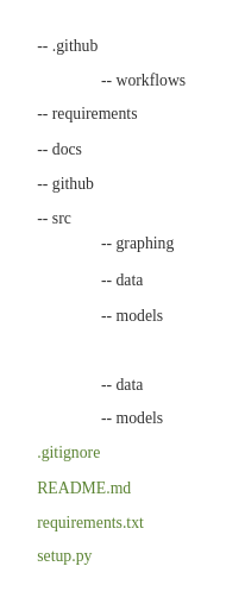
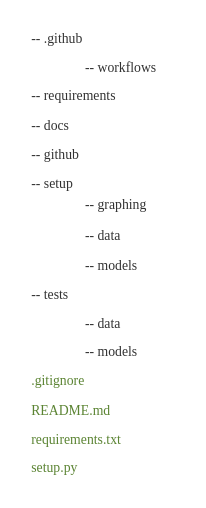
  <mxCell id="0" />
  <mxCell id="1" parent="0" />
- <mxCell id="2" value="-- src" style="text;html=1;strokeColor=none;fillColor=none;align=left;verticalAlign=middle;whiteSpace=wrap;rounded=0;fontFamily=Comic Sans MS;fontSize=11;spacing=0;spacingBottom=1;spacingLeft=5;fontColor=#000000;textOpacity=80;" parent="1" vertex="1"><mxGeometry x="20" y="136" width="80" height="20" as="geometry" /></mxCell>
+ <mxCell id="2" value="-- setup" style="text;html=1;strokeColor=none;fillColor=none;align=left;verticalAlign=middle;whiteSpace=wrap;rounded=0;fontFamily=Comic Sans MS;fontSize=11;spacing=0;spacingBottom=1;spacingLeft=5;fontColor=#000000;textOpacity=80;" parent="1" vertex="1"><mxGeometry x="20" y="136" width="80" height="20" as="geometry" /></mxCell>
+ <mxCell id="3" value="-- tests" style="text;html=1;strokeColor=none;fillColor=none;align=left;verticalAlign=middle;whiteSpace=wrap;rounded=0;fontFamily=Comic Sans MS;fontSize=11;spacing=0;spacingBottom=1;spacingLeft=5;fontColor=#000000;textOpacity=80;" parent="1" vertex="1"><mxGeometry x="20" y="225" width="80" height="20" as="geometry" /></mxCell>
  <mxCell id="4" value="-- requirements" style="text;html=1;strokeColor=none;fillColor=none;align=left;verticalAlign=middle;whiteSpace=wrap;rounded=0;fontFamily=Comic Sans MS;fontSize=11;spacing=0;spacingBottom=1;spacingLeft=5;fontColor=#000000;textOpacity=80;" parent="1" vertex="1"><mxGeometry x="20" y="66" width="100" height="20" as="geometry" /></mxCell>
  <mxCell id="5" value="-- .github" style="text;html=1;strokeColor=none;fillColor=none;align=left;verticalAlign=middle;whiteSpace=wrap;rounded=0;fontFamily=Comic Sans MS;fontSize=11;spacing=0;spacingBottom=1;rotation=0;spacingLeft=5;fontColor=#000000;textOpacity=80;" parent="1" vertex="1"><mxGeometry x="20" y="20" width="80" height="20" as="geometry" /></mxCell>
  <mxCell id="6" value="-- workflows" style="text;html=1;strokeColor=none;fillColor=none;align=left;verticalAlign=middle;whiteSpace=wrap;rounded=0;fontFamily=Comic Sans MS;fontSize=11;spacing=0;spacingBottom=1;rotation=0;spacingLeft=5;fontColor=#000000;textOpacity=80;" parent="1" vertex="1"><mxGeometry x="63" y="43" width="80" height="20" as="geometry" /></mxCell>
  <mxCell id="7" value="-- docs" style="text;html=1;strokeColor=none;fillColor=none;align=left;verticalAlign=middle;whiteSpace=wrap;rounded=0;fontFamily=Comic Sans MS;fontSize=11;spacing=0;spacingBottom=1;rotation=0;spacingLeft=5;fontColor=#000000;textOpacity=80;" parent="1" vertex="1"><mxGeometry x="20" y="90" width="80" height="20" as="geometry" /></mxCell>
  <mxCell id="8" value="-- github" style="text;html=1;strokeColor=none;fillColor=none;align=left;verticalAlign=middle;whiteSpace=wrap;rounded=0;fontFamily=Comic Sans MS;fontSize=11;spacing=0;spacingBottom=1;spacingLeft=5;fontColor=#000000;textOpacity=80;" parent="1" vertex="1"><mxGeometry x="20" y="113" width="80" height="20" as="geometry" /></mxCell>
  <mxCell id="9" value=".gitignore" style="text;html=1;strokeColor=none;fillColor=none;align=left;verticalAlign=middle;whiteSpace=wrap;rounded=0;fontFamily=Comic Sans MS;fontSize=11;spacing=0;spacingBottom=1;rotation=0;fontColor=#336600;spacingLeft=5;textOpacity=80;" parent="1" vertex="1"><mxGeometry x="20" y="294" width="80" height="20" as="geometry" /></mxCell>
  <mxCell id="10" value="README.md" style="text;html=1;strokeColor=none;fillColor=none;align=left;verticalAlign=middle;whiteSpace=wrap;rounded=0;fontFamily=Comic Sans MS;fontSize=11;spacing=0;spacingBottom=1;rotation=0;fontColor=#336600;spacingLeft=5;textOpacity=80;" parent="1" vertex="1"><mxGeometry x="20" y="318" width="80" height="20" as="geometry" /></mxCell>
  <mxCell id="11" value="requirements.txt" style="text;html=1;strokeColor=none;fillColor=none;align=left;verticalAlign=middle;whiteSpace=wrap;rounded=0;fontFamily=Comic Sans MS;fontSize=11;spacing=0;spacingBottom=1;rotation=0;fontColor=#336600;spacingLeft=5;textOpacity=80;" parent="1" vertex="1"><mxGeometry x="20" y="341" width="80" height="20" as="geometry" /></mxCell>
  <mxCell id="12" value="setup.py" style="text;html=1;strokeColor=none;fillColor=none;align=left;verticalAlign=middle;whiteSpace=wrap;rounded=0;fontFamily=Comic Sans MS;fontSize=11;spacing=0;spacingBottom=1;rotation=0;fontColor=#336600;spacingLeft=5;textOpacity=80;" parent="1" vertex="1"><mxGeometry x="20" y="364" width="80" height="20" as="geometry" /></mxCell>
  <mxCell id="13" value="-- data" style="text;html=1;strokeColor=none;fillColor=none;align=left;verticalAlign=middle;whiteSpace=wrap;rounded=0;fontFamily=Comic Sans MS;fontSize=11;spacing=0;spacingBottom=1;spacingLeft=5;fontColor=#000000;textOpacity=80;" parent="1" vertex="1"><mxGeometry x="63" y="178" width="80" height="20" as="geometry" /></mxCell>
  <mxCell id="14" value="-- models" style="text;html=1;strokeColor=none;fillColor=none;align=left;verticalAlign=middle;whiteSpace=wrap;rounded=0;fontFamily=Comic Sans MS;fontSize=11;spacing=0;spacingBottom=1;spacingLeft=5;fontColor=#000000;textOpacity=80;" parent="1" vertex="1"><mxGeometry x="63" y="202" width="80" height="20" as="geometry" /></mxCell>
  <mxCell id="15" value="-- data" style="text;html=1;strokeColor=none;fillColor=none;align=left;verticalAlign=middle;whiteSpace=wrap;rounded=0;fontFamily=Comic Sans MS;fontSize=11;spacing=0;spacingBottom=1;spacingLeft=5;fontColor=#000000;textOpacity=80;" parent="1" vertex="1"><mxGeometry x="63" y="248" width="80" height="20" as="geometry" /></mxCell>
  <mxCell id="16" value="-- models" style="text;html=1;strokeColor=none;fillColor=none;align=left;verticalAlign=middle;whiteSpace=wrap;rounded=0;fontFamily=Comic Sans MS;fontSize=11;spacing=0;spacingBottom=1;spacingLeft=5;fontColor=#000000;textOpacity=80;" parent="1" vertex="1"><mxGeometry x="63" y="271" width="80" height="20" as="geometry" /></mxCell>
  <mxCell id="17" value="-- graphing" style="text;html=1;strokeColor=none;fillColor=none;align=left;verticalAlign=middle;whiteSpace=wrap;rounded=0;fontFamily=Comic Sans MS;fontSize=11;spacing=0;spacingBottom=1;spacingLeft=5;fontColor=#000000;textOpacity=80;" parent="1" vertex="1"><mxGeometry x="63" y="153" width="80" height="20" as="geometry" /></mxCell>
